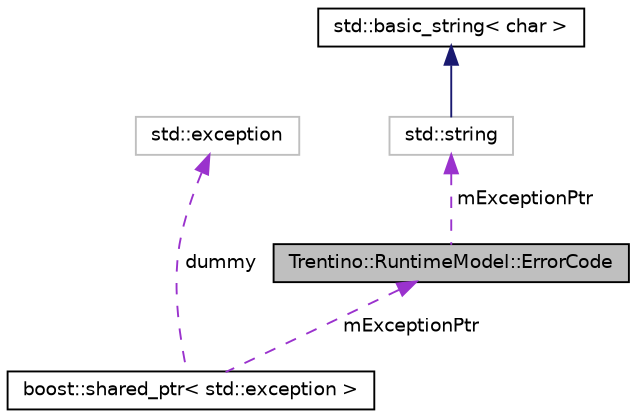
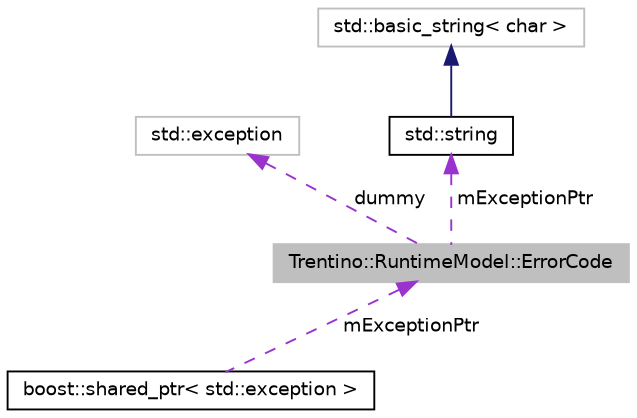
  digraph {
    node [color=grey75 fillcolor=white fontname=Helvetica fontsize=10 shape=record style=filled]
    edge [color=darkorchid3 dir=back fontname=Helvetica fontsize=10 labelfontname=Helvetica labelfontsize=10 style=dashed]
-   n1 [color=black fillcolor=grey75 fontcolor=black height=0.2 label="Trentino::RuntimeModel::ErrorCode" width=0.4]
+   n1 [fillcolor=grey75 fontcolor=black height=0.2 label="Trentino::RuntimeModel::ErrorCode" width=0.4]
    n2 [color=black height=0.2 label="boost::shared_ptr\< std::exception \>" width=0.4]
    n3 [height=0.2 label="std::exception" width=0.4]
-   n4 [height=0.2 label="std::string" width=0.4]
-   n5 [color=black height=0.2 label="std::basic_string\< char \>" width=0.4]
+   n4 [color=black height=0.2 label="std::string" width=0.4]
+   n5 [height=0.2 label="std::basic_string\< char \>" width=0.4]
    n1 -> n2 [label=" mExceptionPtr"]
-   n3 -> n2 [label=" dummy"]
+   n3 -> n1 [label=" dummy"]
    n4 -> n1 [label=" mExceptionPtr"]
    n5 -> n4 [color=midnightblue style=solid]
  }
